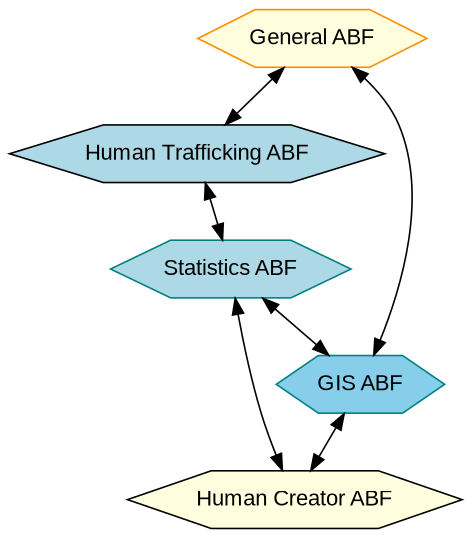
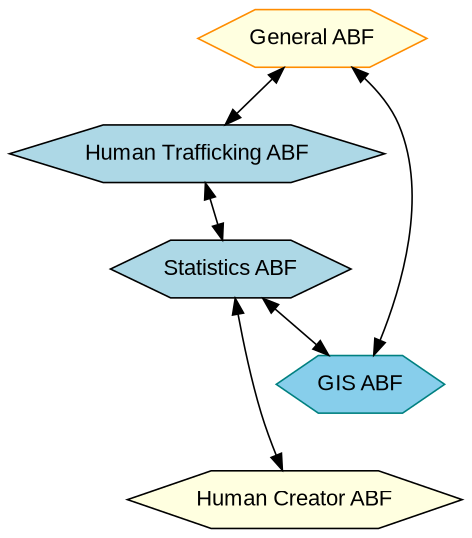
  digraph {
    fontname="Liberation Sans"
    node [color=black fillcolor=lightyellow fontname="Liberation Sans" shape=hexagon style=filled]
    edge [dir=both fontname="Liberation Sans"]
    n1 [color=darkorange label="General ABF"]
    n2 [fillcolor=lightblue label="Human Trafficking ABF"]
    n3 [color=teal fillcolor=skyblue label="GIS ABF"]
-   n4 [color=teal fillcolor=lightblue label="Statistics ABF"]
+   n4 [fillcolor=lightblue label="Statistics ABF"]
    n5 [label="Human Creator ABF"]
    n1 -> n2
    n1 -> n3
    n2 -> n4
-   n3 -> n5
    n4 -> n3
    n4 -> n5
  }
